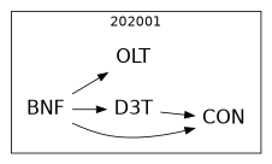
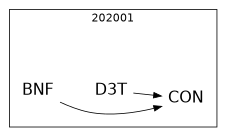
  strict digraph {
    fontname="DejaVu Sans"
    rankdir=LR
    node [fontname="DejaVu Sans" fontsize=20 shape=plaintext]
    edge [fontname="DejaVu Sans"]
    n1 [label=CON]
    n2 [label=BNF]
    n3 [label=D3T]
-   n4 [label=OLT]
    subgraph cluster_1 {
      label=202001
      labeldoc=t
      n1
      n2
      n3
-     n4
    }
    n2 -> n1
-   n2 -> n3
-   n2 -> n4
    n3 -> n1
  }
